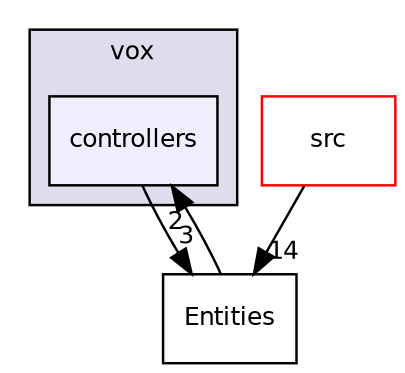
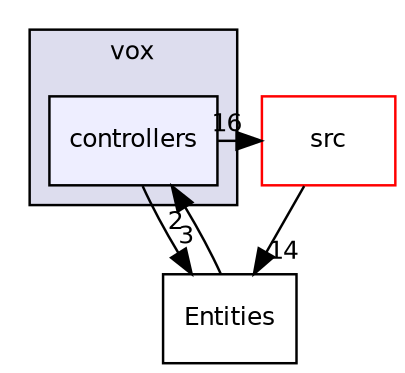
  digraph {
    compound=true
    node [fontname=Helvetica fontsize=10 shape=box style=filled]
    edge [labeldistance=1.5 labelfontname=Helvetica labelfontsize=10]
    n1 [fillcolor="#eeeeff" label=controllers pencolor=black]
    n2 [color=red fillcolor=white label=src]
    n3 [label=Entities style=""]
    subgraph cluster_1 {
      bgcolor="#ddddee"
      fontname=Helvetica
      fontsize=10
      label=vox
      pencolor=black
      n1
    }
+   n1 -> n2 [headlabel=16]
    n1 -> n3 [headlabel=3]
    n2 -> n3 [headlabel=14]
    n3 -> n1 [headlabel=2]
  }
